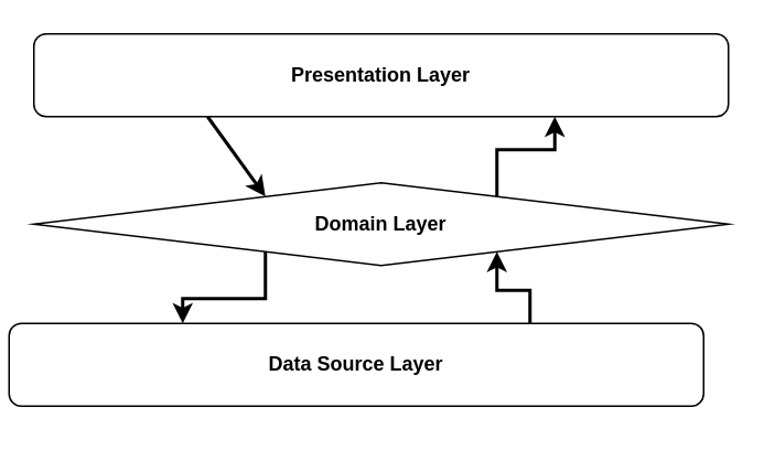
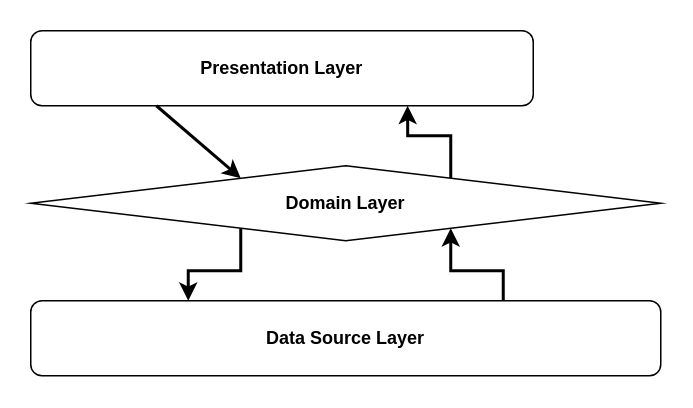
  <mxCell id="0" />
  <mxCell id="1" parent="0" />
- <mxCell id="2" value="&lt;b&gt;Presentation Layer&lt;/b&gt;" style="rounded=1;whiteSpace=wrap;html=1;" vertex="1" parent="1"><mxGeometry x="20" y="20" width="420" height="50" as="geometry" /></mxCell>
+ <mxCell id="2" value="&lt;b&gt;Presentation Layer&lt;/b&gt;" style="rounded=1;whiteSpace=wrap;html=1;" vertex="1" parent="1"><mxGeometry x="20" y="20" width="335" height="50" as="geometry" /></mxCell>
  <mxCell id="3" style="edgeStyle=orthogonalEdgeStyle;rounded=0;orthogonalLoop=1;jettySize=auto;html=1;exitX=0.75;exitY=0;exitDx=0;exitDy=0;entryX=0.75;entryY=1;entryDx=0;entryDy=0;strokeWidth=2;fillColor=#000000;" edge="1" parent="1" source="5" target="2"><mxGeometry relative="1" as="geometry" /></mxCell>
  <mxCell id="4" style="edgeStyle=orthogonalEdgeStyle;rounded=0;orthogonalLoop=1;jettySize=auto;html=1;exitX=0.25;exitY=1;exitDx=0;exitDy=0;entryX=0.25;entryY=0;entryDx=0;entryDy=0;strokeWidth=2;fillColor=#000000;" edge="1" parent="1" source="5" target="7"><mxGeometry relative="1" as="geometry" /></mxCell>
  <mxCell id="5" value="&lt;b&gt;Domain Layer&lt;/b&gt;" style="rhombus;whiteSpace=wrap;html=1;" vertex="1" parent="1"><mxGeometry x="20" y="110" width="420" height="50" as="geometry" /></mxCell>
  <mxCell id="6" style="edgeStyle=orthogonalEdgeStyle;rounded=0;orthogonalLoop=1;jettySize=auto;html=1;exitX=0.75;exitY=0;exitDx=0;exitDy=0;entryX=0.75;entryY=1;entryDx=0;entryDy=0;strokeWidth=2;fillColor=#000000;" edge="1" parent="1" source="7" target="5"><mxGeometry relative="1" as="geometry" /></mxCell>
- <mxCell id="7" value="&lt;b&gt;Data Source Layer&lt;/b&gt;" style="rounded=1;whiteSpace=wrap;html=1;align=center;" vertex="1" parent="1"><mxGeometry x="5" y="195" width="420" height="50" as="geometry" /></mxCell>
+ <mxCell id="7" value="&lt;b&gt;Data Source Layer&lt;/b&gt;" style="rounded=1;whiteSpace=wrap;html=1;align=center;" vertex="1" parent="1"><mxGeometry x="20" y="200" width="420" height="50" as="geometry" /></mxCell>
  <mxCell id="8" value="" style="endArrow=classic;html=1;rounded=0;fillColor=#000000;entryX=0.25;entryY=0;entryDx=0;entryDy=0;exitX=0.25;exitY=1;exitDx=0;exitDy=0;strokeWidth=2;" edge="1" parent="1" source="2" target="5"><mxGeometry width="50" height="50" relative="1" as="geometry"><mxPoint x="216" y="140" as="sourcePoint" /><mxPoint x="266" y="90" as="targetPoint" /></mxGeometry></mxCell>
